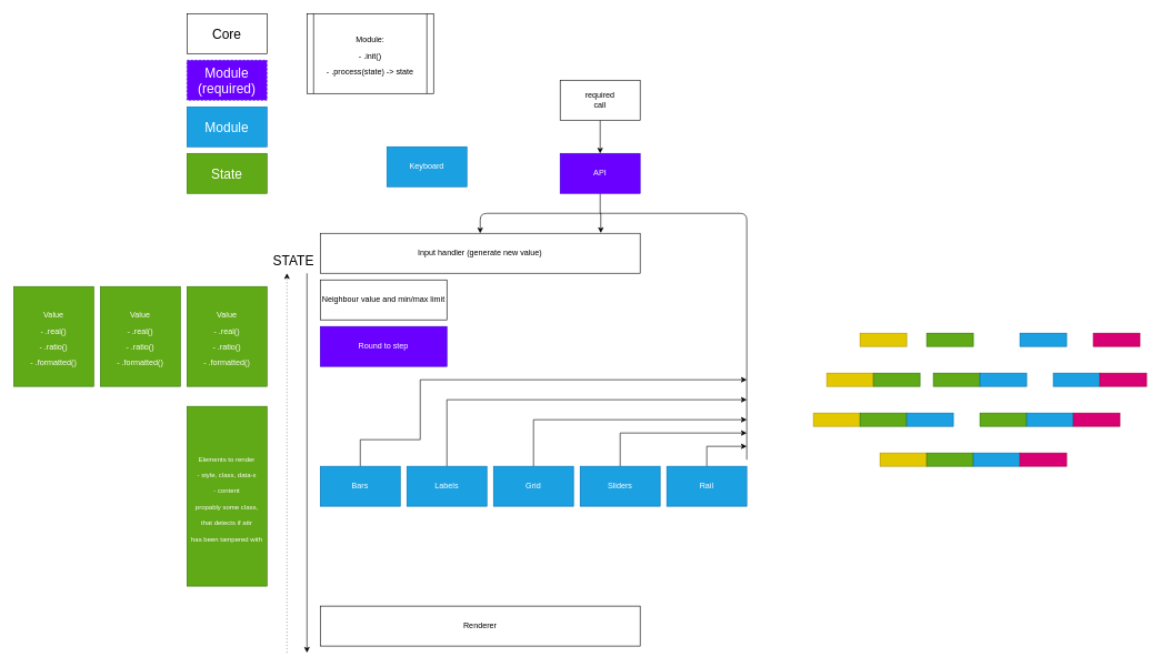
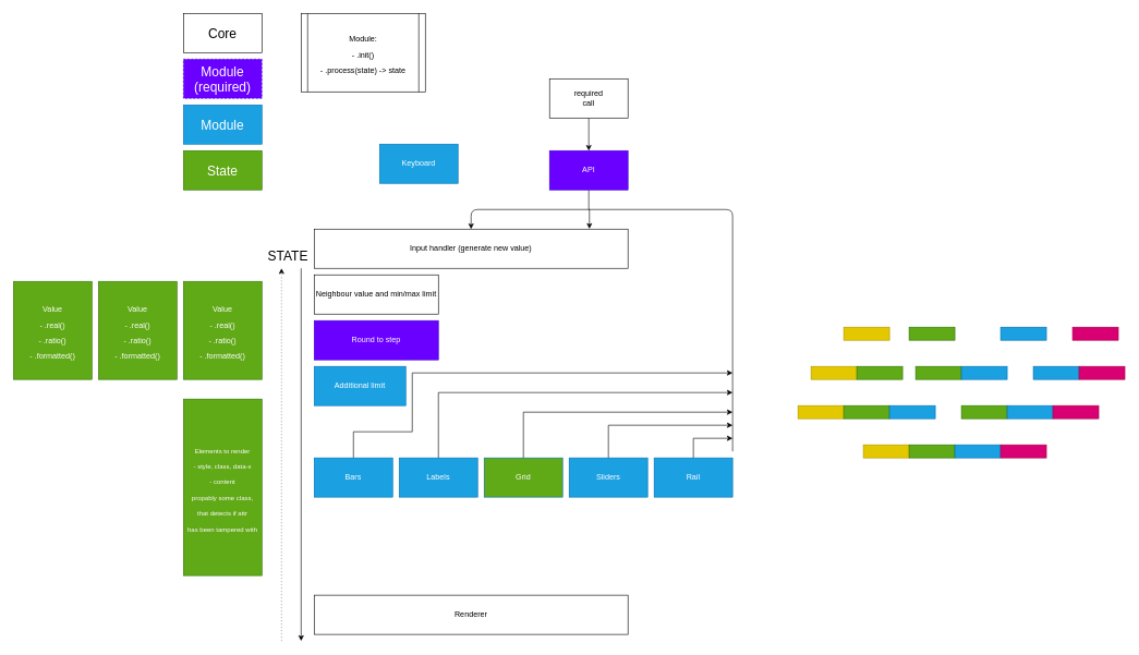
  <mxCell id="0" />
  <mxCell id="1" parent="0" />
  <mxCell id="2" value="Input handler (generate new value)" style="rounded=0;whiteSpace=wrap;html=1;" parent="1" vertex="1"><mxGeometry x="480" y="350" width="480" height="60" as="geometry" /></mxCell>
  <mxCell id="3" style="edgeStyle=orthogonalEdgeStyle;rounded=0;orthogonalLoop=1;jettySize=auto;html=1;exitX=0.5;exitY=1;exitDx=0;exitDy=0;entryX=0.877;entryY=-0.007;entryDx=0;entryDy=0;entryPerimeter=0;" parent="1" source="4" target="2" edge="1"><mxGeometry relative="1" as="geometry" /></mxCell>
  <mxCell id="4" value="API" style="rounded=0;whiteSpace=wrap;html=1;fillColor=#6a00ff;strokeColor=#3700CC;fontColor=#ffffff;" parent="1" vertex="1"><mxGeometry x="840" y="230" width="120" height="60" as="geometry" /></mxCell>
  <mxCell id="5" style="edgeStyle=orthogonalEdgeStyle;rounded=0;orthogonalLoop=1;jettySize=auto;html=1;exitX=0.5;exitY=1;exitDx=0;exitDy=0;entryX=0.5;entryY=0;entryDx=0;entryDy=0;" parent="1" source="6" target="4" edge="1"><mxGeometry relative="1" as="geometry" /></mxCell>
  <mxCell id="6" value="required &lt;br&gt;call" style="rounded=0;whiteSpace=wrap;html=1;" parent="1" vertex="1"><mxGeometry x="840" y="120" width="120" height="60" as="geometry" /></mxCell>
  <mxCell id="7" value="Renderer" style="rounded=0;whiteSpace=wrap;html=1;" parent="1" vertex="1"><mxGeometry x="480" y="910" width="480" height="60" as="geometry" /></mxCell>
  <mxCell id="8" value="Neighbour value and min/max limit" style="rounded=0;whiteSpace=wrap;html=1;" parent="1" vertex="1"><mxGeometry x="480" y="420" width="190" height="60" as="geometry" /></mxCell>
  <mxCell id="9" value="Round to step" style="rounded=0;whiteSpace=wrap;html=1;fillColor=#6a00ff;strokeColor=#3700CC;fontColor=#ffffff;" parent="1" vertex="1"><mxGeometry x="480" y="490" width="190" height="60" as="geometry" /></mxCell>
  <mxCell id="10" style="edgeStyle=orthogonalEdgeStyle;rounded=0;orthogonalLoop=1;jettySize=auto;html=1;exitX=0.5;exitY=0;exitDx=0;exitDy=0;fontSize=20;" parent="1" source="11" edge="1"><mxGeometry relative="1" as="geometry"><mxPoint x="1120" y="600" as="targetPoint" /><Array as="points"><mxPoint x="670" y="600" /></Array></mxGeometry></mxCell>
  <mxCell id="11" value="Labels&lt;span style=&quot;color: rgba(0 , 0 , 0 , 0) ; font-family: monospace ; font-size: 0px&quot;&gt;%3CmxGraphModel%3E%3Croot%3E%3CmxCell%20id%3D%220%22%2F%3E%3CmxCell%20id%3D%221%22%20parent%3D%220%22%2F%3E%3CmxCell%20id%3D%222%22%20value%3D%22Input%20handler%20(translate%20real%20to%20ratio)%22%20style%3D%22rounded%3D0%3BwhiteSpace%3Dwrap%3Bhtml%3D1%3B%22%20vertex%3D%221%22%20parent%3D%221%22%3E%3CmxGeometry%20x%3D%2250%22%20y%3D%22250%22%20width%3D%22480%22%20height%3D%2260%22%20as%3D%22geometry%22%2F%3E%3C%2FmxCell%3E%3C%2Froot%3E%3C%2FmxGraphModel%3E&lt;/span&gt;" style="rounded=0;whiteSpace=wrap;html=1;fillColor=#1ba1e2;strokeColor=#006EAF;fontColor=#ffffff;" parent="1" vertex="1"><mxGeometry x="610" y="700" width="120" height="60" as="geometry" /></mxCell>
  <mxCell id="12" style="edgeStyle=orthogonalEdgeStyle;rounded=0;orthogonalLoop=1;jettySize=auto;html=1;exitX=0.5;exitY=0;exitDx=0;exitDy=0;fontSize=20;" parent="1" source="13" edge="1"><mxGeometry relative="1" as="geometry"><mxPoint x="1120" y="630" as="targetPoint" /><Array as="points"><mxPoint x="800" y="630" /><mxPoint x="1120" y="630" /></Array></mxGeometry></mxCell>
- <mxCell id="13" value="Grid" style="rounded=0;whiteSpace=wrap;html=1;fillColor=#1ba1e2;strokeColor=#006EAF;fontColor=#ffffff;" parent="1" vertex="1"><mxGeometry x="740" y="700" width="120" height="60" as="geometry" /></mxCell>
+ <mxCell id="13" value="Grid" style="rounded=0;whiteSpace=wrap;html=1;fillColor=#60a917;strokeColor=#006EAF;fontColor=#ffffff;" parent="1" vertex="1"><mxGeometry x="740" y="700" width="120" height="60" as="geometry" /></mxCell>
  <mxCell id="14" style="edgeStyle=orthogonalEdgeStyle;rounded=0;orthogonalLoop=1;jettySize=auto;html=1;exitX=0.5;exitY=0;exitDx=0;exitDy=0;fontSize=20;" parent="1" source="15" edge="1"><mxGeometry relative="1" as="geometry"><mxPoint x="1120" y="570" as="targetPoint" /><Array as="points"><mxPoint x="540" y="660" /><mxPoint x="630" y="660" /><mxPoint x="630" y="570" /></Array></mxGeometry></mxCell>
  <mxCell id="15" value="Bars" style="rounded=0;whiteSpace=wrap;html=1;fillColor=#1ba1e2;strokeColor=#006EAF;fontColor=#ffffff;" parent="1" vertex="1"><mxGeometry x="480" y="700" width="120" height="60" as="geometry" /></mxCell>
+ <mxCell id="16" value="Additional limit" style="rounded=0;whiteSpace=wrap;html=1;fillColor=#1ba1e2;strokeColor=#006EAF;fontColor=#ffffff;" parent="1" vertex="1"><mxGeometry x="480" y="560" width="140" height="60" as="geometry" /></mxCell>
  <mxCell id="17" value="" style="endArrow=classic;html=1;" parent="1" edge="1"><mxGeometry width="50" height="50" relative="1" as="geometry"><mxPoint x="460" y="410" as="sourcePoint" /><mxPoint x="460" y="980" as="targetPoint" /><Array as="points" /></mxGeometry></mxCell>
  <mxCell id="18" value="" style="endArrow=classic;html=1;dashed=1;dashPattern=1 4;" parent="1" edge="1"><mxGeometry width="50" height="50" relative="1" as="geometry"><mxPoint x="430" y="980" as="sourcePoint" /><mxPoint x="430" y="410" as="targetPoint" /></mxGeometry></mxCell>
  <mxCell id="19" value="STATE" style="text;html=1;strokeColor=none;fillColor=none;align=center;verticalAlign=middle;whiteSpace=wrap;rounded=0;fontSize=20;" parent="1" vertex="1"><mxGeometry x="420" y="380" width="40" height="20" as="geometry" /></mxCell>
  <mxCell id="20" value="&lt;font style=&quot;font-size: 12px&quot;&gt;Value&lt;br&gt;- .real()&lt;br&gt;- .ratio()&lt;br&gt;- .formatted()&lt;br&gt;&lt;/font&gt;" style="rounded=0;whiteSpace=wrap;html=1;fontSize=20;fillColor=#60a917;strokeColor=#2D7600;fontColor=#ffffff;" parent="1" vertex="1"><mxGeometry x="280" y="430" width="120" height="150" as="geometry" /></mxCell>
  <mxCell id="21" value="Keyboard" style="rounded=0;whiteSpace=wrap;html=1;fillColor=#1ba1e2;strokeColor=#006EAF;fontColor=#ffffff;" parent="1" vertex="1"><mxGeometry x="580" y="220" width="120" height="60" as="geometry" /></mxCell>
  <mxCell id="22" style="edgeStyle=orthogonalEdgeStyle;rounded=0;orthogonalLoop=1;jettySize=auto;html=1;exitX=0.5;exitY=0;exitDx=0;exitDy=0;fontSize=20;" parent="1" source="23" edge="1"><mxGeometry relative="1" as="geometry"><mxPoint x="1120" y="650" as="targetPoint" /><Array as="points"><mxPoint x="930" y="650" /><mxPoint x="1120" y="650" /></Array></mxGeometry></mxCell>
  <mxCell id="23" value="Sliders&lt;br&gt;" style="rounded=0;whiteSpace=wrap;html=1;fillColor=#1ba1e2;strokeColor=#006EAF;fontColor=#ffffff;" parent="1" vertex="1"><mxGeometry x="870" y="700" width="120" height="60" as="geometry" /></mxCell>
  <mxCell id="24" style="edgeStyle=orthogonalEdgeStyle;rounded=0;orthogonalLoop=1;jettySize=auto;html=1;exitX=0.5;exitY=0;exitDx=0;exitDy=0;fontSize=20;" parent="1" source="25" edge="1"><mxGeometry relative="1" as="geometry"><mxPoint x="1120" y="670" as="targetPoint" /><Array as="points"><mxPoint x="1060" y="670" /><mxPoint x="1120" y="670" /></Array></mxGeometry></mxCell>
  <mxCell id="25" value="Rail" style="rounded=0;whiteSpace=wrap;html=1;fillColor=#1ba1e2;strokeColor=#006EAF;fontColor=#ffffff;" parent="1" vertex="1"><mxGeometry x="1000" y="700" width="120" height="60" as="geometry" /></mxCell>
  <mxCell id="26" value="" style="endArrow=classic;html=1;fontSize=20;entryX=0.5;entryY=0;entryDx=0;entryDy=0;" parent="1" target="2" edge="1"><mxGeometry width="50" height="50" relative="1" as="geometry"><mxPoint x="1120" y="690" as="sourcePoint" /><mxPoint x="1100" y="420" as="targetPoint" /><Array as="points"><mxPoint x="1120" y="320" /><mxPoint x="720" y="320" /></Array></mxGeometry></mxCell>
  <mxCell id="27" value="State" style="rounded=0;whiteSpace=wrap;html=1;fontSize=20;fillColor=#60a917;strokeColor=#2D7600;fontColor=#ffffff;" parent="1" vertex="1"><mxGeometry x="280" y="230" width="120" height="60" as="geometry" /></mxCell>
  <mxCell id="28" value="Module" style="rounded=0;whiteSpace=wrap;html=1;fontSize=20;fillColor=#1ba1e2;strokeColor=#006EAF;fontColor=#ffffff;" parent="1" vertex="1"><mxGeometry x="280" y="160" width="120" height="60" as="geometry" /></mxCell>
  <mxCell id="29" value="Module&lt;br&gt;(required)" style="rounded=0;whiteSpace=wrap;html=1;fontSize=20;fillColor=#6a00ff;strokeColor=#3700CC;fontColor=#ffffff;dashed=1;" parent="1" vertex="1"><mxGeometry x="280" y="90" width="120" height="60" as="geometry" /></mxCell>
  <mxCell id="30" value="Core" style="rounded=0;whiteSpace=wrap;html=1;fontSize=20;" parent="1" vertex="1"><mxGeometry x="280" y="20" width="120" height="60" as="geometry" /></mxCell>
  <mxCell id="31" value="&lt;font style=&quot;font-size: 10px&quot;&gt;Elements to render&lt;br&gt;- style, class, data-x&lt;br&gt;- content&lt;br&gt;propably some class,&lt;br&gt;that detects if attr&lt;br&gt;has been tampered with&lt;br&gt;&lt;/font&gt;" style="rounded=0;whiteSpace=wrap;html=1;fontSize=20;fillColor=#60a917;strokeColor=#2D7600;fontColor=#ffffff;" parent="1" vertex="1"><mxGeometry x="280" y="610" width="120" height="270" as="geometry" /></mxCell>
  <mxCell id="32" value="&lt;font style=&quot;font-size: 12px&quot;&gt;Module:&lt;br&gt;- .init()&lt;br&gt;- .process(state) -&amp;gt; state&lt;br&gt;&lt;/font&gt;" style="shape=process;whiteSpace=wrap;html=1;backgroundOutline=1;fontSize=20;size=0.053;" parent="1" vertex="1"><mxGeometry x="460" y="20" width="190" height="120" as="geometry" /></mxCell>
  <mxCell id="33" value="" style="rounded=0;whiteSpace=wrap;html=1;fillColor=#60a917;strokeColor=#2D7600;fontColor=#ffffff;" parent="1" vertex="1"><mxGeometry x="1390" y="500" width="70" height="20" as="geometry" /></mxCell>
  <mxCell id="34" value="" style="rounded=0;whiteSpace=wrap;html=1;fillColor=#1ba1e2;strokeColor=#006EAF;fontColor=#ffffff;" parent="1" vertex="1"><mxGeometry x="1530" y="500" width="70" height="20" as="geometry" /></mxCell>
  <mxCell id="35" value="" style="rounded=0;whiteSpace=wrap;html=1;fillColor=#d80073;strokeColor=#A50040;fontColor=#ffffff;" parent="1" vertex="1"><mxGeometry x="1640" y="500" width="70" height="20" as="geometry" /></mxCell>
  <mxCell id="36" value="" style="rounded=0;whiteSpace=wrap;html=1;fillColor=#60a917;strokeColor=#2D7600;fontColor=#ffffff;" parent="1" vertex="1"><mxGeometry x="1400" y="560" width="70" height="20" as="geometry" /></mxCell>
  <mxCell id="37" value="" style="rounded=0;whiteSpace=wrap;html=1;fillColor=#1ba1e2;strokeColor=#006EAF;fontColor=#ffffff;" parent="1" vertex="1"><mxGeometry x="1470" y="560" width="70" height="20" as="geometry" /></mxCell>
  <mxCell id="38" value="" style="rounded=0;whiteSpace=wrap;html=1;fillColor=#1ba1e2;strokeColor=#006EAF;fontColor=#ffffff;" parent="1" vertex="1"><mxGeometry x="1580" y="560" width="70" height="20" as="geometry" /></mxCell>
  <mxCell id="39" value="" style="rounded=0;whiteSpace=wrap;html=1;fillColor=#d80073;strokeColor=#A50040;fontColor=#ffffff;" parent="1" vertex="1"><mxGeometry x="1650" y="560" width="70" height="20" as="geometry" /></mxCell>
  <mxCell id="40" value="" style="rounded=0;whiteSpace=wrap;html=1;fillColor=#60a917;strokeColor=#2D7600;fontColor=#ffffff;" parent="1" vertex="1"><mxGeometry x="1470" y="620" width="70" height="20" as="geometry" /></mxCell>
  <mxCell id="41" value="" style="rounded=0;whiteSpace=wrap;html=1;fillColor=#1ba1e2;strokeColor=#006EAF;fontColor=#ffffff;" parent="1" vertex="1"><mxGeometry x="1540" y="620" width="70" height="20" as="geometry" /></mxCell>
  <mxCell id="42" value="" style="rounded=0;whiteSpace=wrap;html=1;fillColor=#d80073;strokeColor=#A50040;fontColor=#ffffff;" parent="1" vertex="1"><mxGeometry x="1610" y="620" width="70" height="20" as="geometry" /></mxCell>
  <mxCell id="43" value="" style="rounded=0;whiteSpace=wrap;html=1;fillColor=#e3c800;strokeColor=#B09500;fontColor=#ffffff;" parent="1" vertex="1"><mxGeometry x="1290" y="500" width="70" height="20" as="geometry" /></mxCell>
  <mxCell id="44" value="" style="rounded=0;whiteSpace=wrap;html=1;fillColor=#e3c800;strokeColor=#B09500;fontColor=#ffffff;" parent="1" vertex="1"><mxGeometry x="1240" y="560" width="70" height="20" as="geometry" /></mxCell>
  <mxCell id="45" value="" style="rounded=0;whiteSpace=wrap;html=1;fillColor=#60a917;strokeColor=#2D7600;fontColor=#ffffff;" parent="1" vertex="1"><mxGeometry x="1310" y="560" width="70" height="20" as="geometry" /></mxCell>
  <mxCell id="46" value="" style="rounded=0;whiteSpace=wrap;html=1;fillColor=#e3c800;strokeColor=#B09500;fontColor=#ffffff;" parent="1" vertex="1"><mxGeometry x="1220" y="620" width="70" height="20" as="geometry" /></mxCell>
  <mxCell id="47" value="" style="rounded=0;whiteSpace=wrap;html=1;fillColor=#60a917;strokeColor=#2D7600;fontColor=#ffffff;" parent="1" vertex="1"><mxGeometry x="1290" y="620" width="70" height="20" as="geometry" /></mxCell>
  <mxCell id="48" value="" style="rounded=0;whiteSpace=wrap;html=1;fillColor=#1ba1e2;strokeColor=#006EAF;fontColor=#ffffff;" parent="1" vertex="1"><mxGeometry x="1360" y="620" width="70" height="20" as="geometry" /></mxCell>
  <mxCell id="49" value="" style="rounded=0;whiteSpace=wrap;html=1;fillColor=#e3c800;strokeColor=#B09500;fontColor=#ffffff;" parent="1" vertex="1"><mxGeometry x="1320" y="680" width="70" height="20" as="geometry" /></mxCell>
  <mxCell id="50" value="" style="rounded=0;whiteSpace=wrap;html=1;fillColor=#60a917;strokeColor=#2D7600;fontColor=#ffffff;" parent="1" vertex="1"><mxGeometry x="1390" y="680" width="70" height="20" as="geometry" /></mxCell>
  <mxCell id="51" value="" style="rounded=0;whiteSpace=wrap;html=1;fillColor=#1ba1e2;strokeColor=#006EAF;fontColor=#ffffff;" parent="1" vertex="1"><mxGeometry x="1460" y="680" width="70" height="20" as="geometry" /></mxCell>
  <mxCell id="52" value="" style="rounded=0;whiteSpace=wrap;html=1;fillColor=#d80073;strokeColor=#A50040;fontColor=#ffffff;" parent="1" vertex="1"><mxGeometry x="1530" y="680" width="70" height="20" as="geometry" /></mxCell>
  <mxCell id="53" value="&lt;font style=&quot;font-size: 12px&quot;&gt;Value&lt;br&gt;- .real()&lt;br&gt;- .ratio()&lt;br&gt;- .formatted()&lt;br&gt;&lt;/font&gt;" style="rounded=0;whiteSpace=wrap;html=1;fontSize=20;fillColor=#60a917;strokeColor=#2D7600;fontColor=#ffffff;" parent="1" vertex="1"><mxGeometry x="150" y="430" width="120" height="150" as="geometry" /></mxCell>
  <mxCell id="54" value="&lt;font style=&quot;font-size: 12px&quot;&gt;Value&lt;br&gt;- .real()&lt;br&gt;- .ratio()&lt;br&gt;- .formatted()&lt;br&gt;&lt;/font&gt;" style="rounded=0;whiteSpace=wrap;html=1;fontSize=20;fillColor=#60a917;strokeColor=#2D7600;fontColor=#ffffff;" parent="1" vertex="1"><mxGeometry x="20" y="430" width="120" height="150" as="geometry" /></mxCell>
